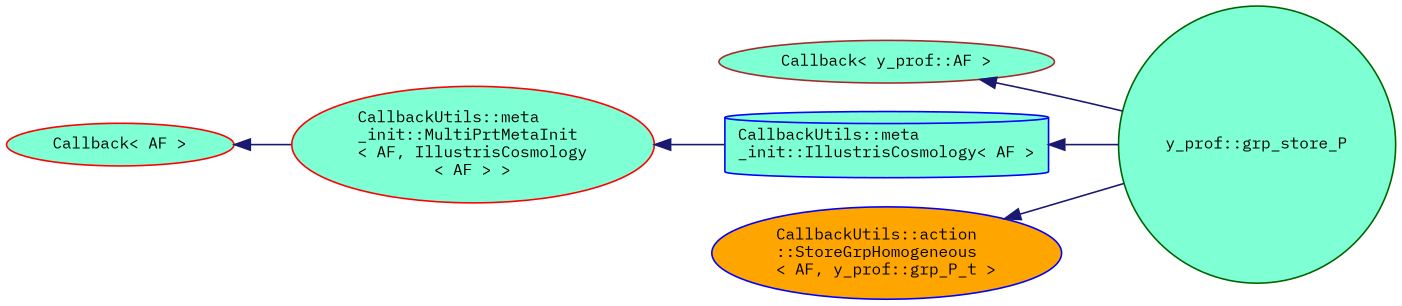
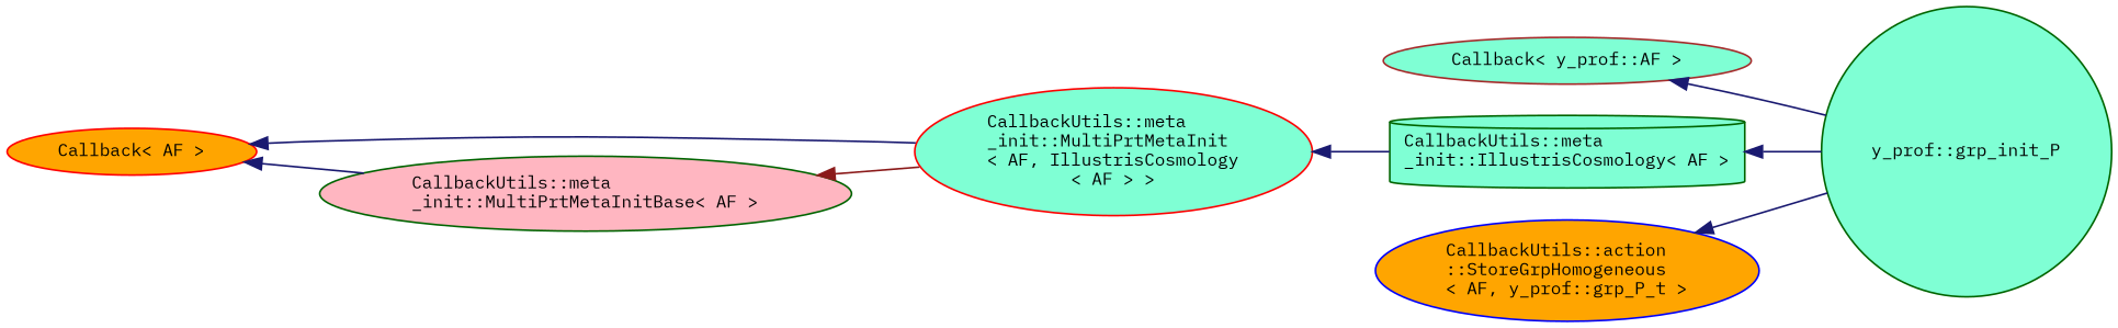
  digraph {
    fontname="IBM Plex Mono"
    rankdir=LR
    node [color=darkgreen fillcolor=aquamarine fontname="IBM Plex Mono" fontsize=10 shape=ellipse style=filled]
    edge [color=midnightblue dir=back fontname="IBM Plex Mono" fontsize=10 labelfontname=Helvetica labelfontsize=10 style=solid]
-   n1 [fontcolor=black height=0.2 label="y_prof::grp_store_P" shape=circle width=0.4]
+   n1 [fontcolor=black height=0.2 label="y_prof::grp_init_P" shape=circle width=0.4]
    n2 [color=brown height=0.2 label="Callback\< y_prof::AF \>" width=0.4]
-   n3 [color=blue height=0.2 label="CallbackUtils::meta\l_init::IllustrisCosmology\< AF \>" shape=cylinder width=0.4]
-   n4 [color=red height=0.2 label="Callback\< AF \>" width=0.4]
+   n3 [height=0.2 label="CallbackUtils::meta\l_init::IllustrisCosmology\< AF \>" shape=cylinder width=0.4]
+   n4 [color=red fillcolor=orange height=0.2 label="Callback\< AF \>" width=0.4]
    n5 [color=red height=0.2 label="CallbackUtils::meta\l_init::MultiPrtMetaInit\l\< AF, IllustrisCosmology\l\< AF \> \>" width=0.4]
+   n6 [fillcolor=lightpink height=0.2 label="CallbackUtils::meta\l_init::MultiPrtMetaInitBase\< AF \>" width=0.4]
    n7 [color=blue fillcolor=orange height=0.2 label="CallbackUtils::action\l::StoreGrpHomogeneous\l\< AF, y_prof::grp_P_t \>" width=0.4]
    n2 -> n1
    n3 -> n1
    n4 -> n5
+   n4 -> n6
    n5 -> n3
+   n6 -> n5 [color=firebrick4]
    n7 -> n1
  }
